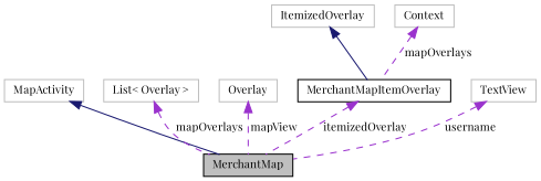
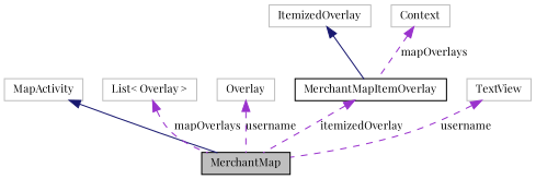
  digraph {
    fontname="Playfair Display"
    node [color=grey75 fillcolor=white fontname="Playfair Display" fontsize=10 shape=record style=filled]
    edge [color=darkorchid3 dir=back fontname="Playfair Display" fontsize=10 labelfontname=Helvetica labelfontsize=10 style=dashed]
    n1 [color=black fillcolor=grey75 fontcolor=black height=0.2 label=MerchantMap width=0.4]
    n2 [height=0.2 label=MapActivity width=0.4]
    n3 [height=0.2 label="List\< Overlay \>" width=0.4]
    n4 [height=0.2 label=Overlay width=0.4]
    n5 [color=black height=0.2 label=MerchantMapItemOverlay width=0.4]
    n6 [height=0.2 label=ItemizedOverlay width=0.4]
    n7 [height=0.2 label=Context width=0.4]
    n8 [height=0.2 label=TextView width=0.4]
    n2 -> n1 [color=midnightblue style=solid]
    n3 -> n1 [label=" mapOverlays"]
-   n4 -> n1 [label=" mapView"]
+   n4 -> n1 [label=" username"]
    n5 -> n1 [label=" itemizedOverlay"]
    n6 -> n5 [color=midnightblue style=solid]
    n7 -> n5 [label=" mapOverlays"]
    n8 -> n1 [label=" username"]
  }
